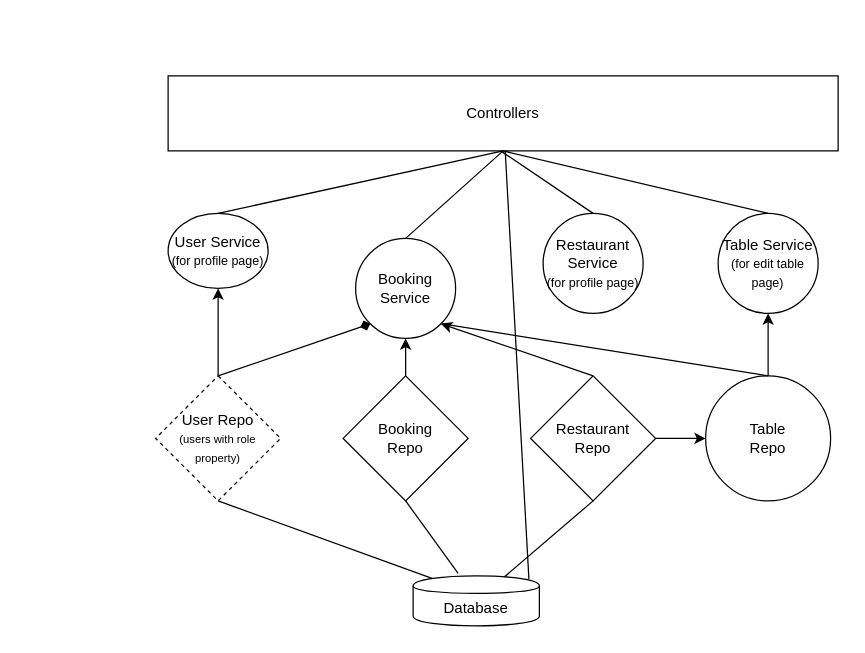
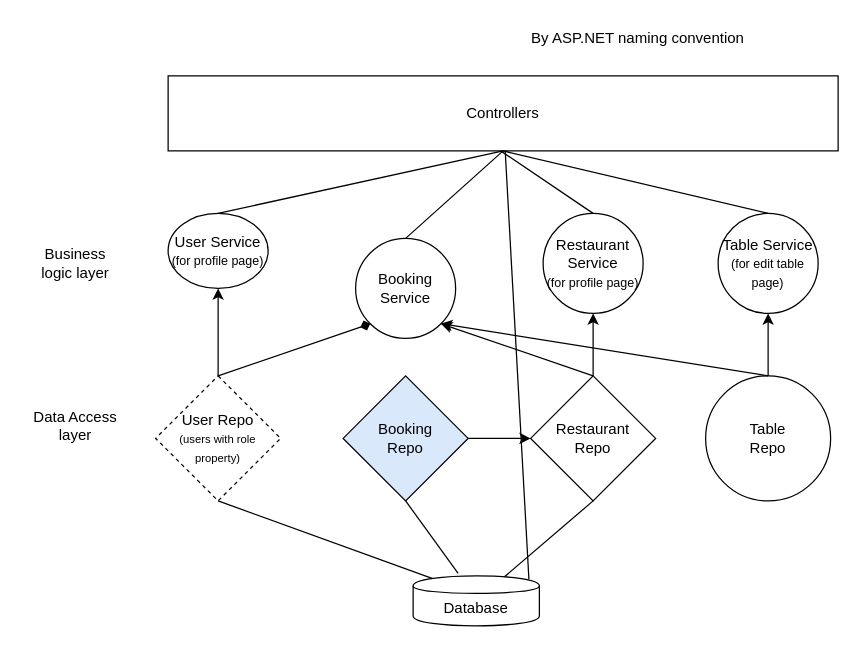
  <mxCell id="0" />
  <mxCell id="1" parent="0" />
  <mxCell id="2" value="Database" style="shape=cylinder;whiteSpace=wrap;html=1;boundedLbl=1;backgroundOutline=1;" vertex="1" parent="1"><mxGeometry x="330" y="460" width="101" height="40" as="geometry" /></mxCell>
  <mxCell id="3" value="" style="edgeStyle=orthogonalEdgeStyle;rounded=0;orthogonalLoop=1;jettySize=auto;html=1;" edge="1" parent="1" source="4" target="15"><mxGeometry relative="1" as="geometry" /></mxCell>
  <mxCell id="4" value="&lt;div&gt;User Repo&lt;/div&gt;&lt;div&gt;&lt;font style=&quot;font-size: 9px&quot;&gt;(users with role property)&lt;/font&gt;&lt;br&gt;&lt;/div&gt;" style="rhombus;whiteSpace=wrap;html=1;dashed=1;" vertex="1" parent="1"><mxGeometry x="124" y="300" width="100" height="100" as="geometry" /></mxCell>
- <mxCell id="5" value="" style="edgeStyle=orthogonalEdgeStyle;rounded=0;orthogonalLoop=1;jettySize=auto;html=1;" edge="1" parent="1" source="6" target="16"><mxGeometry relative="1" as="geometry" /></mxCell>
- <mxCell id="6" value="&lt;div&gt;Booking&lt;/div&gt;&lt;div&gt;Repo&lt;/div&gt;" style="rhombus;whiteSpace=wrap;html=1;" vertex="1" parent="1"><mxGeometry x="274" y="300" width="100" height="100" as="geometry" /></mxCell>
- <mxCell id="7" value="" style="edgeStyle=orthogonalEdgeStyle;rounded=0;orthogonalLoop=1;jettySize=auto;html=1;" edge="1" parent="1" source="8" target="10"><mxGeometry relative="1" as="geometry" /></mxCell>
+ <mxCell id="5" value="" style="edgeStyle=orthogonalEdgeStyle;rounded=0;orthogonalLoop=1;jettySize=auto;html=1;" edge="1" parent="1" source="6" target="8"><mxGeometry relative="1" as="geometry" /></mxCell>
+ <mxCell id="6" value="&lt;div&gt;Booking&lt;/div&gt;&lt;div&gt;Repo&lt;/div&gt;" style="rhombus;whiteSpace=wrap;html=1;fillColor=#dae8fc;" vertex="1" parent="1"><mxGeometry x="274" y="300" width="100" height="100" as="geometry" /></mxCell>
+ <mxCell id="7" value="" style="edgeStyle=orthogonalEdgeStyle;rounded=0;orthogonalLoop=1;jettySize=auto;html=1;" edge="1" parent="1" source="8" target="17"><mxGeometry relative="1" as="geometry" /></mxCell>
  <mxCell id="8" value="&lt;div&gt;Restaurant&lt;/div&gt;&lt;div&gt;Repo&lt;/div&gt;" style="rhombus;whiteSpace=wrap;html=1;" vertex="1" parent="1"><mxGeometry x="424" y="300" width="100" height="100" as="geometry" /></mxCell>
  <mxCell id="9" value="" style="edgeStyle=orthogonalEdgeStyle;rounded=0;orthogonalLoop=1;jettySize=auto;html=1;" edge="1" parent="1" source="10" target="18"><mxGeometry relative="1" as="geometry" /></mxCell>
  <mxCell id="10" value="&lt;div&gt;Table&lt;br&gt;&lt;/div&gt;&lt;div&gt;Repo&lt;/div&gt;" style="ellipse;whiteSpace=wrap;html=1;" vertex="1" parent="1"><mxGeometry x="564" y="300" width="100" height="100" as="geometry" /></mxCell>
  <mxCell id="11" value="" style="endArrow=none;html=1;exitX=0.917;exitY=0.061;exitDx=0;exitDy=0;exitPerimeter=0;" edge="1" parent="1" source="2" target="19"><mxGeometry width="50" height="50" relative="1" as="geometry"><mxPoint x="410" y="490" as="sourcePoint" /><mxPoint x="460" y="440" as="targetPoint" /></mxGeometry></mxCell>
  <mxCell id="12" value="" style="endArrow=none;html=1;entryX=0.5;entryY=1;entryDx=0;entryDy=0;exitX=0.724;exitY=0.018;exitDx=0;exitDy=0;exitPerimeter=0;" edge="1" parent="1" source="2" target="8"><mxGeometry width="50" height="50" relative="1" as="geometry"><mxPoint x="459.997" y="500" as="sourcePoint" /><mxPoint x="651.38" y="437.56" as="targetPoint" /></mxGeometry></mxCell>
  <mxCell id="13" value="" style="endArrow=none;html=1;entryX=0.5;entryY=1;entryDx=0;entryDy=0;exitX=0.15;exitY=0.05;exitDx=0;exitDy=0;exitPerimeter=0;" edge="1" parent="1" source="2" target="4"><mxGeometry width="50" height="50" relative="1" as="geometry"><mxPoint x="358.064" y="440.72" as="sourcePoint" /><mxPoint x="428.94" y="380" as="targetPoint" /></mxGeometry></mxCell>
  <mxCell id="14" value="" style="endArrow=none;html=1;entryX=0.5;entryY=1;entryDx=0;entryDy=0;" edge="1" parent="1" target="6"><mxGeometry width="50" height="50" relative="1" as="geometry"><mxPoint x="366" y="458" as="sourcePoint" /><mxPoint x="431" y="390" as="targetPoint" /></mxGeometry></mxCell>
  <mxCell id="15" value="&lt;div&gt;User Service&lt;/div&gt;&lt;div&gt;&lt;font style=&quot;font-size: 10px&quot;&gt;(for profile page)&lt;/font&gt;&lt;br&gt;&lt;/div&gt;" style="ellipse;whiteSpace=wrap;html=1;aspect=fixed;" vertex="1" parent="1"><mxGeometry x="134" y="170" width="80" height="60" as="geometry" /></mxCell>
  <mxCell id="16" value="Booking Service" style="ellipse;whiteSpace=wrap;html=1;aspect=fixed;" vertex="1" parent="1"><mxGeometry x="284" y="190" width="80" height="80" as="geometry" /></mxCell>
  <mxCell id="17" value="&lt;div&gt;Restaurant Service&lt;br&gt;&lt;/div&gt;&lt;font style=&quot;font-size: 10px&quot;&gt;(for profile page)&lt;/font&gt;" style="ellipse;whiteSpace=wrap;html=1;aspect=fixed;" vertex="1" parent="1"><mxGeometry x="434" y="170" width="80" height="80" as="geometry" /></mxCell>
  <mxCell id="18" value="Table Service&lt;br&gt;&lt;font style=&quot;font-size: 10px&quot;&gt;(for edit table page)&lt;/font&gt;" style="ellipse;whiteSpace=wrap;html=1;aspect=fixed;" vertex="1" parent="1"><mxGeometry x="574" y="170" width="80" height="80" as="geometry" /></mxCell>
  <mxCell id="19" value="Controllers" style="rounded=0;whiteSpace=wrap;html=1;" vertex="1" parent="1"><mxGeometry x="134" y="60" width="536" height="60" as="geometry" /></mxCell>
  <mxCell id="20" value="" style="endArrow=none;html=1;exitX=0.5;exitY=0;exitDx=0;exitDy=0;entryX=0.5;entryY=1;entryDx=0;entryDy=0;" edge="1" parent="1" source="15" target="19"><mxGeometry width="50" height="50" relative="1" as="geometry"><mxPoint x="410" y="280" as="sourcePoint" /><mxPoint x="460" y="230" as="targetPoint" /></mxGeometry></mxCell>
  <mxCell id="21" value="" style="endArrow=none;html=1;exitX=0.5;exitY=0;exitDx=0;exitDy=0;" edge="1" parent="1" source="17"><mxGeometry width="50" height="50" relative="1" as="geometry"><mxPoint x="250" y="200" as="sourcePoint" /><mxPoint x="400" y="120" as="targetPoint" /></mxGeometry></mxCell>
  <mxCell id="22" value="" style="endArrow=none;html=1;exitX=0.5;exitY=0;exitDx=0;exitDy=0;entryX=0.5;entryY=1;entryDx=0;entryDy=0;" edge="1" parent="1" source="18" target="19"><mxGeometry width="50" height="50" relative="1" as="geometry"><mxPoint x="184" y="200" as="sourcePoint" /><mxPoint x="412" y="130" as="targetPoint" /></mxGeometry></mxCell>
  <mxCell id="23" value="" style="endArrow=none;html=1;exitX=0.5;exitY=0;exitDx=0;exitDy=0;entryX=0.5;entryY=1;entryDx=0;entryDy=0;" edge="1" parent="1" source="16"><mxGeometry width="50" height="50" relative="1" as="geometry"><mxPoint x="174" y="190" as="sourcePoint" /><mxPoint x="402" y="120" as="targetPoint" /></mxGeometry></mxCell>
  <mxCell id="24" value="" style="endArrow=diamond;html=1;exitX=0.5;exitY=0;exitDx=0;exitDy=0;entryX=0;entryY=1;entryDx=0;entryDy=0;" edge="1" parent="1" source="4" target="16"><mxGeometry width="50" height="50" relative="1" as="geometry"><mxPoint x="410" y="360" as="sourcePoint" /><mxPoint x="460" y="310" as="targetPoint" /></mxGeometry></mxCell>
  <mxCell id="25" value="" style="endArrow=classic;html=1;entryX=1;entryY=1;entryDx=0;entryDy=0;exitX=0.5;exitY=0;exitDx=0;exitDy=0;" edge="1" parent="1" source="8" target="16"><mxGeometry width="50" height="50" relative="1" as="geometry"><mxPoint x="470" y="300" as="sourcePoint" /><mxPoint x="287.739" y="246.885" as="targetPoint" /></mxGeometry></mxCell>
- <mxCell id="26" value="" style="endArrow=none;html=1;exitX=0.5;exitY=0;exitDx=0;exitDy=0;entryX=1;entryY=1;entryDx=0;entryDy=0;" edge="1" parent="1" source="10" target="16"><mxGeometry width="50" height="50" relative="1" as="geometry"><mxPoint x="184" y="310" as="sourcePoint" /><mxPoint x="297.739" y="256.885" as="targetPoint" /></mxGeometry></mxCell>
+ <mxCell id="26" value="" style="endArrow=classic;html=1;exitX=0.5;exitY=0;exitDx=0;exitDy=0;entryX=1;entryY=1;entryDx=0;entryDy=0;" edge="1" parent="1" source="10" target="16"><mxGeometry width="50" height="50" relative="1" as="geometry"><mxPoint x="184" y="310" as="sourcePoint" /><mxPoint x="297.739" y="256.885" as="targetPoint" /></mxGeometry></mxCell>
+ <mxCell id="27" value="Business logic layer" style="text;html=1;strokeColor=none;fillColor=none;align=center;verticalAlign=middle;whiteSpace=wrap;rounded=0;" vertex="1" parent="1"><mxGeometry x="25" y="200" width="70" height="20" as="geometry" /></mxCell>
+ <mxCell id="28" value="Data Access layer" style="text;html=1;strokeColor=none;fillColor=none;align=center;verticalAlign=middle;whiteSpace=wrap;rounded=0;" vertex="1" parent="1"><mxGeometry x="20" y="330" width="80" height="20" as="geometry" /></mxCell>
+ <mxCell id="29" value="By ASP.NET naming convention" style="text;html=1;strokeColor=none;fillColor=none;align=center;verticalAlign=middle;whiteSpace=wrap;rounded=0;" vertex="1" parent="1"><mxGeometry x="420" y="20" width="180" height="20" as="geometry" /></mxCell>
